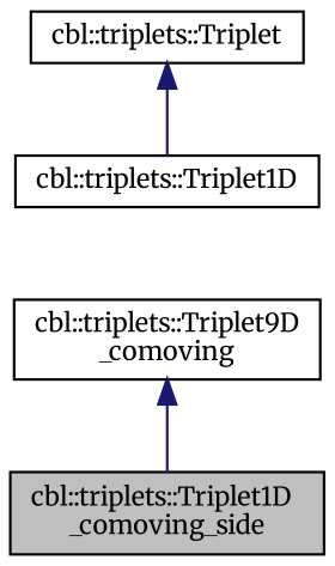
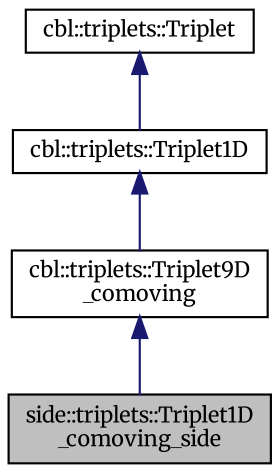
  digraph {
    fontname=Merriweather
    node [color=black fillcolor=white fontname=Merriweather fontsize=10 shape=record style=filled]
    edge [color=midnightblue dir=back fontname=Merriweather fontsize=10 labelfontname=Helvetica labelfontsize=10 style=solid]
-   n1 [fillcolor=grey75 fontcolor=black height=0.2 label="cbl::triplets::Triplet1D\l_comoving_side" width=0.4]
+   n1 [fillcolor=grey75 fontcolor=black height=0.2 label="side::triplets::Triplet1D\l_comoving_side" width=0.4]
    n2 [height=0.2 label="cbl::triplets::Triplet9D\l_comoving" width=0.4]
    n3 [height=0.2 label="cbl::triplets::Triplet1D" width=0.4]
    n4 [height=0.2 label="cbl::triplets::Triplet" width=0.4]
    n2 -> n1
+   n3 -> n2
    n4 -> n3
  }
